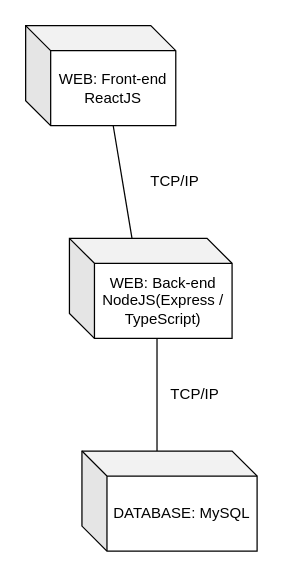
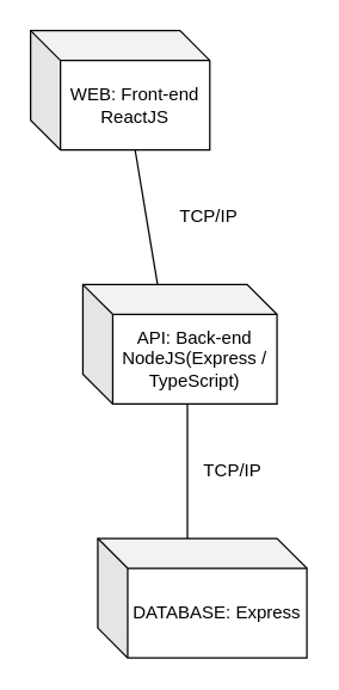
  <mxCell id="0" />
  <mxCell id="1" parent="0" />
  <mxCell id="2" value="WEB: Front-end&lt;br&gt;ReactJS" style="shape=cube;whiteSpace=wrap;html=1;boundedLbl=1;backgroundOutline=1;darkOpacity=0.05;darkOpacity2=0.1;" parent="1" vertex="1"><mxGeometry x="20" y="20" width="120" height="80" as="geometry" /></mxCell>
- <mxCell id="3" value="WEB: Back-end&lt;br&gt;NodeJS(Express / TypeScript)" style="shape=cube;whiteSpace=wrap;html=1;boundedLbl=1;backgroundOutline=1;darkOpacity=0.05;darkOpacity2=0.1;" parent="1" vertex="1"><mxGeometry x="55" y="190" width="130" height="80" as="geometry" /></mxCell>
- <mxCell id="4" value="DATABASE: MySQL" style="shape=cube;whiteSpace=wrap;html=1;boundedLbl=1;backgroundOutline=1;darkOpacity=0.05;darkOpacity2=0.1;" parent="1" vertex="1"><mxGeometry x="65" y="360" width="140" height="80" as="geometry" /></mxCell>
+ <mxCell id="3" value="API: Back-end&lt;br&gt;NodeJS(Express / TypeScript)" style="shape=cube;whiteSpace=wrap;html=1;boundedLbl=1;backgroundOutline=1;darkOpacity=0.05;darkOpacity2=0.1;" parent="1" vertex="1"><mxGeometry x="55" y="190" width="130" height="80" as="geometry" /></mxCell>
+ <mxCell id="4" value="DATABASE: Express" style="shape=cube;whiteSpace=wrap;html=1;boundedLbl=1;backgroundOutline=1;darkOpacity=0.05;darkOpacity2=0.1;" parent="1" vertex="1"><mxGeometry x="65" y="360" width="140" height="80" as="geometry" /></mxCell>
  <mxCell id="5" value="" style="endArrow=none;html=1;rounded=0;entryX=0;entryY=0;entryDx=70;entryDy=80;entryPerimeter=0;exitX=0;exitY=0;exitDx=50;exitDy=0;exitPerimeter=0;" parent="1" source="3" target="2" edge="1"><mxGeometry width="50" height="50" relative="1" as="geometry"><mxPoint x="115" y="290" as="sourcePoint" /><mxPoint x="165" y="240" as="targetPoint" /></mxGeometry></mxCell>
  <mxCell id="6" value="" style="endArrow=none;html=1;rounded=0;entryX=0;entryY=0;entryDx=70;entryDy=80;entryPerimeter=0;exitX=0;exitY=0;exitDx=60;exitDy=0;exitPerimeter=0;" parent="1" source="4" target="3" edge="1"><mxGeometry width="50" height="50" relative="1" as="geometry"><mxPoint x="115" y="240" as="sourcePoint" /><mxPoint x="115" y="110" as="targetPoint" /></mxGeometry></mxCell>
  <mxCell id="7" value="TCP/IP" style="text;html=1;align=center;verticalAlign=middle;resizable=0;points=[];autosize=1;strokeColor=none;fillColor=none;" parent="1" vertex="1"><mxGeometry x="109" y="130" width="60" height="30" as="geometry" /></mxCell>
  <mxCell id="8" value="TCP/IP" style="text;html=1;align=center;verticalAlign=middle;resizable=0;points=[];autosize=1;strokeColor=none;fillColor=none;" parent="1" vertex="1"><mxGeometry x="125" y="300" width="60" height="30" as="geometry" /></mxCell>
